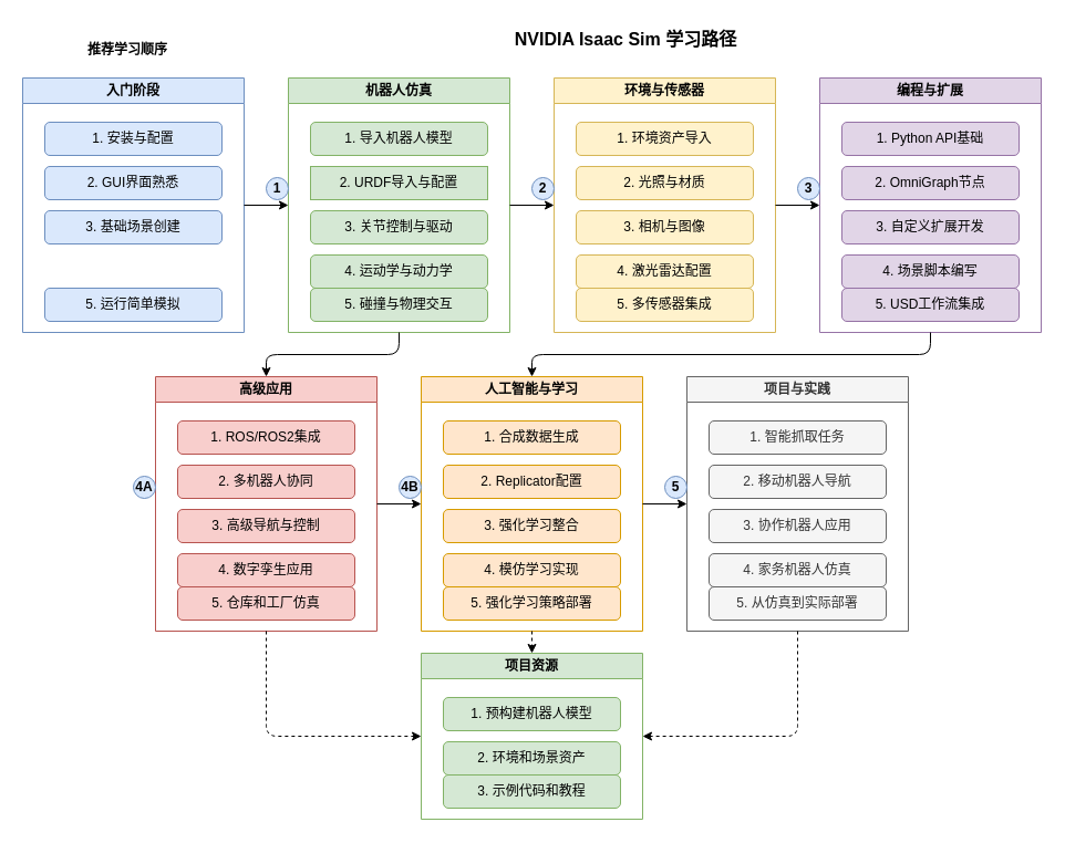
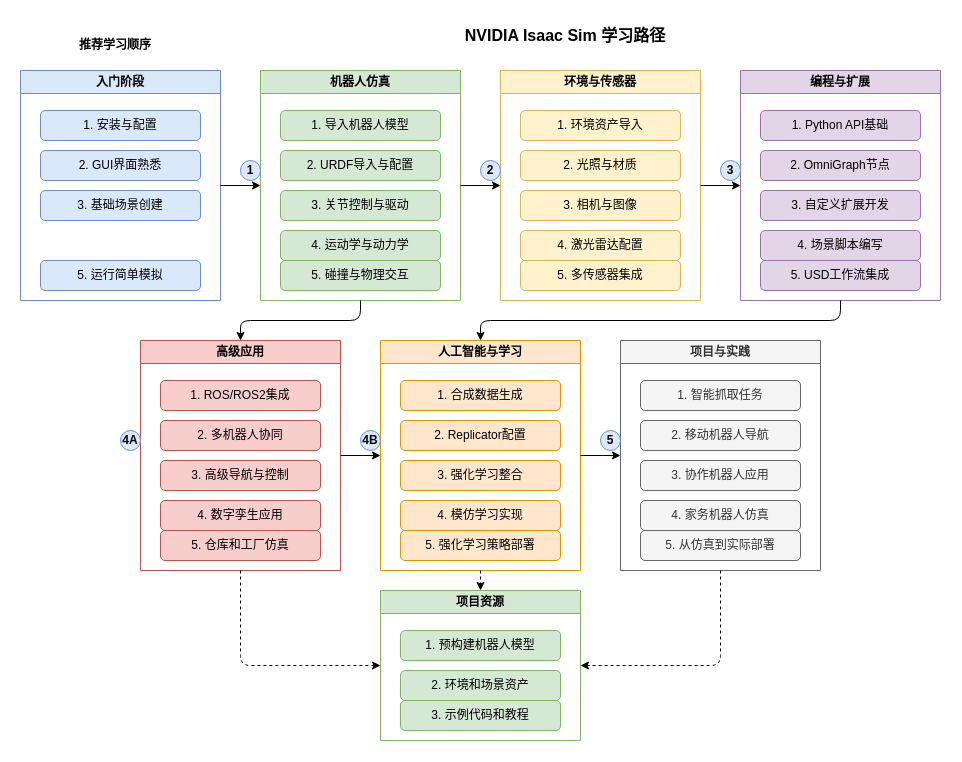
  <mxCell id="0" />
  <mxCell id="1" parent="0" />
  <mxCell id="2" value="&lt;font style=&quot;font-size: 16px;&quot;&gt;&lt;b&gt;NVIDIA Isaac Sim 学习路径&lt;/b&gt;&lt;/font&gt;" style="text;html=1;strokeColor=none;fillColor=none;align=center;verticalAlign=middle;whiteSpace=wrap;rounded=0;" parent="1" vertex="1"><mxGeometry x="424.5" y="20" width="280" height="30" as="geometry" /></mxCell>
  <mxCell id="3" value="入门阶段" style="swimlane;whiteSpace=wrap;html=1;fillColor=#dae8fc;strokeColor=#6c8ebf;" parent="1" vertex="1"><mxGeometry x="20" y="70" width="200" height="230" as="geometry" /></mxCell>
  <mxCell id="4" value="1. 安装与配置" style="rounded=1;whiteSpace=wrap;html=1;fillColor=#dae8fc;strokeColor=#6c8ebf;" parent="3" vertex="1"><mxGeometry x="20" y="40" width="160" height="30" as="geometry" /></mxCell>
  <mxCell id="5" value="2. GUI界面熟悉" style="rounded=1;whiteSpace=wrap;html=1;fillColor=#dae8fc;strokeColor=#6c8ebf;" parent="3" vertex="1"><mxGeometry x="20" y="80" width="160" height="30" as="geometry" /></mxCell>
  <mxCell id="6" value="3. 基础场景创建" style="rounded=1;whiteSpace=wrap;html=1;fillColor=#dae8fc;strokeColor=#6c8ebf;" parent="3" vertex="1"><mxGeometry x="20" y="120" width="160" height="30" as="geometry" /></mxCell>
  <mxCell id="7" value="5. 运行简单模拟" style="rounded=1;whiteSpace=wrap;html=1;fillColor=#dae8fc;strokeColor=#6c8ebf;" parent="3" vertex="1"><mxGeometry x="20" y="190" width="160" height="30" as="geometry" /></mxCell>
  <mxCell id="8" value="机器人仿真" style="swimlane;whiteSpace=wrap;html=1;fillColor=#d5e8d4;strokeColor=#82b366;" parent="1" vertex="1"><mxGeometry x="260" y="70" width="200" height="230" as="geometry" /></mxCell>
  <mxCell id="9" value="1. 导入机器人模型" style="rounded=1;whiteSpace=wrap;html=1;fillColor=#d5e8d4;strokeColor=#82b366;" parent="8" vertex="1"><mxGeometry x="20" y="40" width="160" height="30" as="geometry" /></mxCell>
- <mxCell id="10" value="2. URDF导入与配置" style="whiteSpace=wrap;html=1;fillColor=#d5e8d4;strokeColor=#82b366;rounded=0;" parent="8" vertex="1"><mxGeometry x="20" y="80" width="160" height="30" as="geometry" /></mxCell>
+ <mxCell id="10" value="2. URDF导入与配置" style="rounded=1;whiteSpace=wrap;html=1;fillColor=#d5e8d4;strokeColor=#82b366;" parent="8" vertex="1"><mxGeometry x="20" y="80" width="160" height="30" as="geometry" /></mxCell>
  <mxCell id="11" value="3. 关节控制与驱动" style="rounded=1;whiteSpace=wrap;html=1;fillColor=#d5e8d4;strokeColor=#82b366;" parent="8" vertex="1"><mxGeometry x="20" y="120" width="160" height="30" as="geometry" /></mxCell>
  <mxCell id="12" value="4. 运动学与动力学" style="rounded=1;whiteSpace=wrap;html=1;fillColor=#d5e8d4;strokeColor=#82b366;" parent="8" vertex="1"><mxGeometry x="20" y="160" width="160" height="30" as="geometry" /></mxCell>
  <mxCell id="13" value="5. 碰撞与物理交互" style="rounded=1;whiteSpace=wrap;html=1;fillColor=#d5e8d4;strokeColor=#82b366;" parent="8" vertex="1"><mxGeometry x="20" y="190" width="160" height="30" as="geometry" /></mxCell>
  <mxCell id="14" value="环境与传感器" style="swimlane;whiteSpace=wrap;html=1;fillColor=#fff2cc;strokeColor=#d6b656;" parent="1" vertex="1"><mxGeometry x="500" y="70" width="200" height="230" as="geometry" /></mxCell>
  <mxCell id="15" value="1. 环境资产导入" style="rounded=1;whiteSpace=wrap;html=1;fillColor=#fff2cc;strokeColor=#d6b656;" parent="14" vertex="1"><mxGeometry x="20" y="40" width="160" height="30" as="geometry" /></mxCell>
  <mxCell id="16" value="2. 光照与材质" style="rounded=1;whiteSpace=wrap;html=1;fillColor=#fff2cc;strokeColor=#d6b656;" parent="14" vertex="1"><mxGeometry x="20" y="80" width="160" height="30" as="geometry" /></mxCell>
  <mxCell id="17" value="3. 相机与图像" style="rounded=1;whiteSpace=wrap;html=1;fillColor=#fff2cc;strokeColor=#d6b656;" parent="14" vertex="1"><mxGeometry x="20" y="120" width="160" height="30" as="geometry" /></mxCell>
  <mxCell id="18" value="4. 激光雷达配置" style="rounded=1;whiteSpace=wrap;html=1;fillColor=#fff2cc;strokeColor=#d6b656;" parent="14" vertex="1"><mxGeometry x="20" y="160" width="160" height="30" as="geometry" /></mxCell>
  <mxCell id="19" value="5. 多传感器集成" style="rounded=1;whiteSpace=wrap;html=1;fillColor=#fff2cc;strokeColor=#d6b656;" parent="14" vertex="1"><mxGeometry x="20" y="190" width="160" height="30" as="geometry" /></mxCell>
  <mxCell id="20" value="编程与扩展" style="swimlane;whiteSpace=wrap;html=1;fillColor=#e1d5e7;strokeColor=#9673a6;" parent="1" vertex="1"><mxGeometry x="740" y="70" width="200" height="230" as="geometry" /></mxCell>
  <mxCell id="21" value="1. Python API基础" style="rounded=1;whiteSpace=wrap;html=1;fillColor=#e1d5e7;strokeColor=#9673a6;" parent="20" vertex="1"><mxGeometry x="20" y="40" width="160" height="30" as="geometry" /></mxCell>
  <mxCell id="22" value="2. OmniGraph节点" style="rounded=1;whiteSpace=wrap;html=1;fillColor=#e1d5e7;strokeColor=#9673a6;" parent="20" vertex="1"><mxGeometry x="20" y="80" width="160" height="30" as="geometry" /></mxCell>
  <mxCell id="23" value="3. 自定义扩展开发" style="rounded=1;whiteSpace=wrap;html=1;fillColor=#e1d5e7;strokeColor=#9673a6;" parent="20" vertex="1"><mxGeometry x="20" y="120" width="160" height="30" as="geometry" /></mxCell>
  <mxCell id="24" value="4. 场景脚本编写" style="rounded=1;whiteSpace=wrap;html=1;fillColor=#e1d5e7;strokeColor=#9673a6;" parent="20" vertex="1"><mxGeometry x="20" y="160" width="160" height="30" as="geometry" /></mxCell>
  <mxCell id="25" value="5. USD工作流集成" style="rounded=1;whiteSpace=wrap;html=1;fillColor=#e1d5e7;strokeColor=#9673a6;" parent="20" vertex="1"><mxGeometry x="20" y="190" width="160" height="30" as="geometry" /></mxCell>
  <mxCell id="26" value="高级应用" style="swimlane;whiteSpace=wrap;html=1;fillColor=#f8cecc;strokeColor=#b85450;" parent="1" vertex="1"><mxGeometry x="140" y="340" width="200" height="230" as="geometry" /></mxCell>
  <mxCell id="27" value="1. ROS/ROS2集成" style="rounded=1;whiteSpace=wrap;html=1;fillColor=#f8cecc;strokeColor=#b85450;" parent="26" vertex="1"><mxGeometry x="20" y="40" width="160" height="30" as="geometry" /></mxCell>
  <mxCell id="28" value="2. 多机器人协同" style="rounded=1;whiteSpace=wrap;html=1;fillColor=#f8cecc;strokeColor=#b85450;" parent="26" vertex="1"><mxGeometry x="20" y="80" width="160" height="30" as="geometry" /></mxCell>
  <mxCell id="29" value="3. 高级导航与控制" style="rounded=1;whiteSpace=wrap;html=1;fillColor=#f8cecc;strokeColor=#b85450;" parent="26" vertex="1"><mxGeometry x="20" y="120" width="160" height="30" as="geometry" /></mxCell>
  <mxCell id="30" value="4. 数字孪生应用" style="rounded=1;whiteSpace=wrap;html=1;fillColor=#f8cecc;strokeColor=#b85450;" parent="26" vertex="1"><mxGeometry x="20" y="160" width="160" height="30" as="geometry" /></mxCell>
  <mxCell id="31" value="5. 仓库和工厂仿真" style="rounded=1;whiteSpace=wrap;html=1;fillColor=#f8cecc;strokeColor=#b85450;" parent="26" vertex="1"><mxGeometry x="20" y="190" width="160" height="30" as="geometry" /></mxCell>
  <mxCell id="32" value="人工智能与学习" style="swimlane;whiteSpace=wrap;html=1;fillColor=#ffe6cc;strokeColor=#d79b00;" parent="1" vertex="1"><mxGeometry x="380" y="340" width="200" height="230" as="geometry" /></mxCell>
  <mxCell id="33" value="1. 合成数据生成" style="rounded=1;whiteSpace=wrap;html=1;fillColor=#ffe6cc;strokeColor=#d79b00;" parent="32" vertex="1"><mxGeometry x="20" y="40" width="160" height="30" as="geometry" /></mxCell>
  <mxCell id="34" value="2. Replicator配置" style="rounded=1;whiteSpace=wrap;html=1;fillColor=#ffe6cc;strokeColor=#d79b00;" parent="32" vertex="1"><mxGeometry x="20" y="80" width="160" height="30" as="geometry" /></mxCell>
  <mxCell id="35" value="3. 强化学习整合" style="rounded=1;whiteSpace=wrap;html=1;fillColor=#ffe6cc;strokeColor=#d79b00;" parent="32" vertex="1"><mxGeometry x="20" y="120" width="160" height="30" as="geometry" /></mxCell>
  <mxCell id="36" value="4. 模仿学习实现" style="rounded=1;whiteSpace=wrap;html=1;fillColor=#ffe6cc;strokeColor=#d79b00;" parent="32" vertex="1"><mxGeometry x="20" y="160" width="160" height="30" as="geometry" /></mxCell>
  <mxCell id="37" value="5. 强化学习策略部署" style="rounded=1;whiteSpace=wrap;html=1;fillColor=#ffe6cc;strokeColor=#d79b00;" parent="32" vertex="1"><mxGeometry x="20" y="190" width="160" height="30" as="geometry" /></mxCell>
  <mxCell id="38" value="项目与实践" style="swimlane;whiteSpace=wrap;html=1;fillColor=#f5f5f5;strokeColor=#666666;fontColor=#333333;" parent="1" vertex="1"><mxGeometry x="620" y="340" width="200" height="230" as="geometry" /></mxCell>
  <mxCell id="39" value="1. 智能抓取任务" style="rounded=1;whiteSpace=wrap;html=1;fillColor=#f5f5f5;strokeColor=#666666;fontColor=#333333;" parent="38" vertex="1"><mxGeometry x="20" y="40" width="160" height="30" as="geometry" /></mxCell>
  <mxCell id="40" value="2. 移动机器人导航" style="rounded=1;whiteSpace=wrap;html=1;fillColor=#f5f5f5;strokeColor=#666666;fontColor=#333333;" parent="38" vertex="1"><mxGeometry x="20" y="80" width="160" height="30" as="geometry" /></mxCell>
  <mxCell id="41" value="3. 协作机器人应用" style="rounded=1;whiteSpace=wrap;html=1;fillColor=#f5f5f5;strokeColor=#666666;fontColor=#333333;" parent="38" vertex="1"><mxGeometry x="20" y="120" width="160" height="30" as="geometry" /></mxCell>
  <mxCell id="42" value="4. 家务机器人仿真" style="rounded=1;whiteSpace=wrap;html=1;fillColor=#f5f5f5;strokeColor=#666666;fontColor=#333333;" parent="38" vertex="1"><mxGeometry x="20" y="160" width="160" height="30" as="geometry" /></mxCell>
  <mxCell id="43" value="5. 从仿真到实际部署" style="rounded=1;whiteSpace=wrap;html=1;fillColor=#f5f5f5;strokeColor=#666666;fontColor=#333333;" parent="38" vertex="1"><mxGeometry x="20" y="190" width="160" height="30" as="geometry" /></mxCell>
  <mxCell id="44" value="" style="endArrow=classic;html=1;exitX=1;exitY=0.5;exitDx=0;exitDy=0;entryX=0;entryY=0.5;entryDx=0;entryDy=0;" parent="1" source="3" target="8" edge="1"><mxGeometry width="50" height="50" relative="1" as="geometry"><mxPoint x="540" y="330" as="sourcePoint" /><mxPoint x="590" y="280" as="targetPoint" /></mxGeometry></mxCell>
  <mxCell id="45" value="" style="endArrow=classic;html=1;exitX=1;exitY=0.5;exitDx=0;exitDy=0;entryX=0;entryY=0.5;entryDx=0;entryDy=0;" parent="1" source="8" target="14" edge="1"><mxGeometry width="50" height="50" relative="1" as="geometry"><mxPoint x="540" y="330" as="sourcePoint" /><mxPoint x="590" y="280" as="targetPoint" /></mxGeometry></mxCell>
  <mxCell id="46" value="" style="endArrow=classic;html=1;exitX=1;exitY=0.5;exitDx=0;exitDy=0;entryX=0;entryY=0.5;entryDx=0;entryDy=0;" parent="1" source="14" target="20" edge="1"><mxGeometry width="50" height="50" relative="1" as="geometry"><mxPoint x="540" y="330" as="sourcePoint" /><mxPoint x="590" y="280" as="targetPoint" /></mxGeometry></mxCell>
  <mxCell id="47" value="" style="endArrow=classic;html=1;exitX=0.5;exitY=1;exitDx=0;exitDy=0;entryX=0.5;entryY=0;entryDx=0;entryDy=0;" parent="1" source="20" target="32" edge="1"><mxGeometry width="50" height="50" relative="1" as="geometry"><mxPoint x="540" y="330" as="sourcePoint" /><mxPoint x="590" y="280" as="targetPoint" /><Array as="points"><mxPoint x="840" y="320" /><mxPoint x="480" y="320" /></Array></mxGeometry></mxCell>
  <mxCell id="48" value="" style="endArrow=classic;html=1;exitX=0.5;exitY=1;exitDx=0;exitDy=0;entryX=0.5;entryY=0;entryDx=0;entryDy=0;" parent="1" source="8" target="26" edge="1"><mxGeometry width="50" height="50" relative="1" as="geometry"><mxPoint x="540" y="330" as="sourcePoint" /><mxPoint x="590" y="280" as="targetPoint" /><Array as="points"><mxPoint x="360" y="320" /><mxPoint x="240" y="320" /></Array></mxGeometry></mxCell>
  <mxCell id="49" value="" style="endArrow=classic;html=1;exitX=1;exitY=0.5;exitDx=0;exitDy=0;entryX=0;entryY=0.5;entryDx=0;entryDy=0;" parent="1" source="26" target="32" edge="1"><mxGeometry width="50" height="50" relative="1" as="geometry"><mxPoint x="540" y="330" as="sourcePoint" /><mxPoint x="590" y="280" as="targetPoint" /></mxGeometry></mxCell>
  <mxCell id="50" value="" style="endArrow=classic;html=1;exitX=1;exitY=0.5;exitDx=0;exitDy=0;entryX=0;entryY=0.5;entryDx=0;entryDy=0;" parent="1" source="32" target="38" edge="1"><mxGeometry width="50" height="50" relative="1" as="geometry"><mxPoint x="540" y="330" as="sourcePoint" /><mxPoint x="590" y="280" as="targetPoint" /></mxGeometry></mxCell>
  <mxCell id="51" value="项目资源" style="swimlane;whiteSpace=wrap;html=1;fillColor=#d5e8d4;strokeColor=#82b366;" parent="1" vertex="1"><mxGeometry x="380" y="590" width="200" height="150" as="geometry" /></mxCell>
  <mxCell id="52" value="1. 预构建机器人模型" style="rounded=1;whiteSpace=wrap;html=1;fillColor=#d5e8d4;strokeColor=#82b366;" parent="51" vertex="1"><mxGeometry x="20" y="40" width="160" height="30" as="geometry" /></mxCell>
  <mxCell id="53" value="2. 环境和场景资产" style="rounded=1;whiteSpace=wrap;html=1;fillColor=#d5e8d4;strokeColor=#82b366;" parent="51" vertex="1"><mxGeometry x="20" y="80" width="160" height="30" as="geometry" /></mxCell>
  <mxCell id="54" value="3. 示例代码和教程" style="rounded=1;whiteSpace=wrap;html=1;fillColor=#d5e8d4;strokeColor=#82b366;" parent="51" vertex="1"><mxGeometry x="20" y="110" width="160" height="30" as="geometry" /></mxCell>
  <mxCell id="55" value="" style="endArrow=classic;html=1;exitX=0.5;exitY=1;exitDx=0;exitDy=0;entryX=0;entryY=0.5;entryDx=0;entryDy=0;dashed=1;" parent="1" source="26" target="51" edge="1"><mxGeometry width="50" height="50" relative="1" as="geometry"><mxPoint x="530" y="530" as="sourcePoint" /><mxPoint x="580" y="480" as="targetPoint" /><Array as="points"><mxPoint x="240" y="665" /></Array></mxGeometry></mxCell>
  <mxCell id="56" value="" style="endArrow=classic;html=1;exitX=0.5;exitY=1;exitDx=0;exitDy=0;entryX=0.5;entryY=0;entryDx=0;entryDy=0;dashed=1;" parent="1" source="32" target="51" edge="1"><mxGeometry width="50" height="50" relative="1" as="geometry"><mxPoint x="530" y="530" as="sourcePoint" /><mxPoint x="580" y="480" as="targetPoint" /></mxGeometry></mxCell>
  <mxCell id="57" value="" style="endArrow=classic;html=1;exitX=0.5;exitY=1;exitDx=0;exitDy=0;entryX=1;entryY=0.5;entryDx=0;entryDy=0;dashed=1;" parent="1" source="38" target="51" edge="1"><mxGeometry width="50" height="50" relative="1" as="geometry"><mxPoint x="530" y="530" as="sourcePoint" /><mxPoint x="580" y="480" as="targetPoint" /><Array as="points"><mxPoint x="720" y="665" /></Array></mxGeometry></mxCell>
  <mxCell id="58" value="推荐学习顺序" style="text;html=1;strokeColor=none;fillColor=none;align=center;verticalAlign=middle;whiteSpace=wrap;rounded=0;fontStyle=1" parent="1" vertex="1"><mxGeometry x="70" y="30" width="90" height="30" as="geometry" /></mxCell>
  <mxCell id="59" value="&lt;b&gt;1&lt;/b&gt;" style="ellipse;whiteSpace=wrap;html=1;aspect=fixed;fillColor=#dae8fc;strokeColor=#6c8ebf;" parent="1" vertex="1"><mxGeometry x="240" y="160" width="20" height="20" as="geometry" /></mxCell>
  <mxCell id="60" value="&lt;b&gt;2&lt;/b&gt;" style="ellipse;whiteSpace=wrap;html=1;aspect=fixed;fillColor=#dae8fc;strokeColor=#6c8ebf;" parent="1" vertex="1"><mxGeometry x="480" y="160" width="20" height="20" as="geometry" /></mxCell>
  <mxCell id="61" value="&lt;b&gt;3&lt;/b&gt;" style="ellipse;whiteSpace=wrap;html=1;aspect=fixed;fillColor=#dae8fc;strokeColor=#6c8ebf;" parent="1" vertex="1"><mxGeometry x="720" y="160" width="20" height="20" as="geometry" /></mxCell>
  <mxCell id="62" value="&lt;b&gt;4A&lt;/b&gt;" style="ellipse;whiteSpace=wrap;html=1;aspect=fixed;fillColor=#dae8fc;strokeColor=#6c8ebf;" parent="1" vertex="1"><mxGeometry x="120" y="430" width="20" height="20" as="geometry" /></mxCell>
  <mxCell id="63" value="&lt;b&gt;4B&lt;/b&gt;" style="ellipse;whiteSpace=wrap;html=1;aspect=fixed;fillColor=#dae8fc;strokeColor=#6c8ebf;" parent="1" vertex="1"><mxGeometry x="360" y="430" width="20" height="20" as="geometry" /></mxCell>
  <mxCell id="64" value="&lt;b&gt;5&lt;/b&gt;" style="ellipse;whiteSpace=wrap;html=1;aspect=fixed;fillColor=#dae8fc;strokeColor=#6c8ebf;" parent="1" vertex="1"><mxGeometry x="600" y="430" width="20" height="20" as="geometry" /></mxCell>
